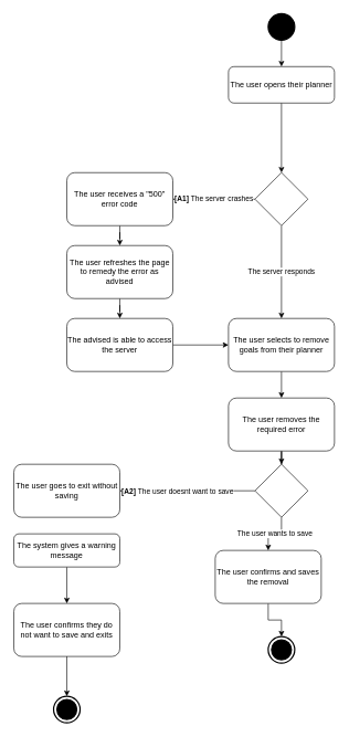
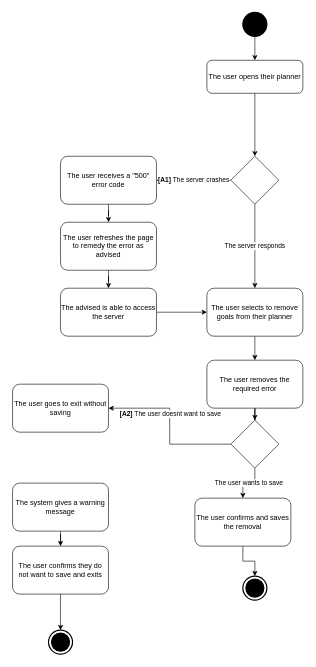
  <mxCell id="0" />
  <mxCell id="1" parent="0" />
- <mxCell id="2" value="The user goes to exit without saving" style="shape=rect;html=1;rounded=1;whiteSpace=wrap;align=center;" parent="1" vertex="1"><mxGeometry x="20" y="700" width="160" height="80" as="geometry" /></mxCell>
+ <mxCell id="2" value="The user goes to exit without saving" style="shape=rect;html=1;rounded=1;whiteSpace=wrap;align=center;" parent="1" vertex="1"><mxGeometry x="20" y="640" width="160" height="80" as="geometry" /></mxCell>
  <mxCell id="3" style="edgeStyle=orthogonalEdgeStyle;rounded=0;orthogonalLoop=1;jettySize=auto;html=1;entryX=0.5;entryY=0;entryDx=0;entryDy=0;" parent="1" source="4" target="6" edge="1"><mxGeometry relative="1" as="geometry" /></mxCell>
  <mxCell id="4" value="The user receives a &quot;500&quot; error code" style="shape=rect;html=1;rounded=1;whiteSpace=wrap;align=center;" parent="1" vertex="1"><mxGeometry x="100" y="260" width="160" height="80" as="geometry" /></mxCell>
  <mxCell id="5" style="edgeStyle=orthogonalEdgeStyle;rounded=0;orthogonalLoop=1;jettySize=auto;html=1;entryX=0.5;entryY=0;entryDx=0;entryDy=0;" parent="1" source="6" target="12" edge="1"><mxGeometry relative="1" as="geometry" /></mxCell>
  <mxCell id="6" value="The user refreshes the page to remedy the error as advised" style="shape=rect;html=1;rounded=1;whiteSpace=wrap;align=center;" parent="1" vertex="1"><mxGeometry x="100" y="370" width="160" height="80" as="geometry" /></mxCell>
  <mxCell id="7" style="edgeStyle=orthogonalEdgeStyle;rounded=0;orthogonalLoop=1;jettySize=auto;html=1;entryX=0.5;entryY=0;entryDx=0;entryDy=0;" parent="1" source="8" target="10" edge="1"><mxGeometry relative="1" as="geometry" /></mxCell>
- <mxCell id="8" value="The system gives a warning message" style="shape=rect;html=1;rounded=1;whiteSpace=wrap;align=center;" parent="1" vertex="1"><mxGeometry x="20" y="805" width="160" height="50" as="geometry" /></mxCell>
+ <mxCell id="8" value="The system gives a warning message" style="shape=rect;html=1;rounded=1;whiteSpace=wrap;align=center;" parent="1" vertex="1"><mxGeometry x="20" y="805" width="160" height="80" as="geometry" /></mxCell>
  <mxCell id="9" style="edgeStyle=orthogonalEdgeStyle;rounded=0;orthogonalLoop=1;jettySize=auto;html=1;entryX=0.5;entryY=0;entryDx=0;entryDy=0;entryPerimeter=0;" parent="1" source="10" target="29" edge="1"><mxGeometry relative="1" as="geometry" /></mxCell>
  <mxCell id="10" value="The user confirms they do not want to save and exits" style="shape=rect;html=1;rounded=1;whiteSpace=wrap;align=center;" parent="1" vertex="1"><mxGeometry x="20" y="910" width="160" height="80" as="geometry" /></mxCell>
  <mxCell id="11" style="edgeStyle=orthogonalEdgeStyle;rounded=0;orthogonalLoop=1;jettySize=auto;html=1;" parent="1" source="12" target="18" edge="1"><mxGeometry relative="1" as="geometry" /></mxCell>
  <mxCell id="12" value="The advised is able to access the server" style="shape=rect;html=1;rounded=1;whiteSpace=wrap;align=center;" parent="1" vertex="1"><mxGeometry x="100" y="480" width="160" height="80" as="geometry" /></mxCell>
  <mxCell id="13" style="edgeStyle=orthogonalEdgeStyle;rounded=0;orthogonalLoop=1;jettySize=auto;html=1;entryX=0.5;entryY=0;entryDx=0;entryDy=0;entryPerimeter=0;" parent="1" source="14" target="28" edge="1"><mxGeometry relative="1" as="geometry" /></mxCell>
  <mxCell id="14" value="The user confirms and saves the removal" style="shape=rect;html=1;rounded=1;whiteSpace=wrap;align=center;" parent="1" vertex="1"><mxGeometry x="324" y="830" width="160" height="80" as="geometry" /></mxCell>
  <mxCell id="15" style="edgeStyle=orthogonalEdgeStyle;rounded=0;orthogonalLoop=1;jettySize=auto;html=1;" parent="1" source="16" target="24" edge="1"><mxGeometry relative="1" as="geometry" /></mxCell>
  <mxCell id="16" value="The user removes the required error" style="shape=rect;html=1;rounded=1;whiteSpace=wrap;align=center;" parent="1" vertex="1"><mxGeometry x="344" y="600" width="160" height="80" as="geometry" /></mxCell>
  <mxCell id="17" style="edgeStyle=orthogonalEdgeStyle;rounded=0;orthogonalLoop=1;jettySize=auto;html=1;entryX=0.5;entryY=0;entryDx=0;entryDy=0;" parent="1" source="18" target="16" edge="1"><mxGeometry relative="1" as="geometry" /></mxCell>
  <mxCell id="18" value="The user selects to remove goals from their planner" style="shape=rect;html=1;rounded=1;whiteSpace=wrap;align=center;" parent="1" vertex="1"><mxGeometry x="344" y="480" width="160" height="80" as="geometry" /></mxCell>
  <mxCell id="19" style="edgeStyle=orthogonalEdgeStyle;rounded=0;orthogonalLoop=1;jettySize=auto;html=1;entryX=0.5;entryY=0;entryDx=0;entryDy=0;" parent="1" source="20" target="27" edge="1"><mxGeometry relative="1" as="geometry" /></mxCell>
  <mxCell id="20" value="The user opens their planner" style="shape=rect;html=1;rounded=1;whiteSpace=wrap;align=center;" parent="1" vertex="1"><mxGeometry x="344" y="100" width="160" height="55" as="geometry" /></mxCell>
  <mxCell id="21" style="edgeStyle=orthogonalEdgeStyle;rounded=0;orthogonalLoop=1;jettySize=auto;html=1;entryX=1;entryY=0.5;entryDx=0;entryDy=0;" parent="1" source="24" target="2" edge="1"><mxGeometry relative="1" as="geometry" /></mxCell>
  <mxCell id="22" value="&lt;b&gt;[A2] &lt;/b&gt;The user doesnt want to save" style="edgeLabel;html=1;align=center;verticalAlign=middle;resizable=0;points=[];" parent="21" vertex="1" connectable="0"><mxGeometry x="0.161" relative="1" as="geometry"><mxPoint as="offset" /></mxGeometry></mxCell>
  <mxCell id="23" value="The user wants to save" style="edgeStyle=orthogonalEdgeStyle;rounded=0;orthogonalLoop=1;jettySize=auto;html=1;entryX=0.5;entryY=0;entryDx=0;entryDy=0;" parent="1" source="24" target="14" edge="1"><mxGeometry relative="1" as="geometry" /></mxCell>
  <mxCell id="24" value="" style="rhombus;whiteSpace=wrap;html=1;" parent="1" vertex="1"><mxGeometry x="384" y="700" width="80" height="80" as="geometry" /></mxCell>
  <mxCell id="25" value="[A1]&lt;span style=&quot;font-weight: normal&quot;&gt;&amp;nbsp;The server crashes&lt;/span&gt;" style="edgeStyle=orthogonalEdgeStyle;rounded=0;orthogonalLoop=1;jettySize=auto;html=1;entryX=1;entryY=0.5;entryDx=0;entryDy=0;fontStyle=1" parent="1" source="27" target="4" edge="1"><mxGeometry relative="1" as="geometry" /></mxCell>
  <mxCell id="26" value="The server responds" style="edgeStyle=orthogonalEdgeStyle;rounded=0;orthogonalLoop=1;jettySize=auto;html=1;entryX=0.5;entryY=0;entryDx=0;entryDy=0;" parent="1" source="27" target="18" edge="1"><mxGeometry relative="1" as="geometry"><mxPoint x="424" y="420" as="targetPoint" /></mxGeometry></mxCell>
  <mxCell id="27" value="" style="rhombus;whiteSpace=wrap;html=1;" parent="1" vertex="1"><mxGeometry x="384" y="260" width="80" height="80" as="geometry" /></mxCell>
  <mxCell id="28" value="" style="html=1;shape=mxgraph.sysml.actFinal;strokeWidth=2;verticalLabelPosition=bottom;verticalAlignment=top;" parent="1" vertex="1"><mxGeometry x="404" y="960" width="40" height="40" as="geometry" /></mxCell>
  <mxCell id="29" value="" style="html=1;shape=mxgraph.sysml.actFinal;strokeWidth=2;verticalLabelPosition=bottom;verticalAlignment=top;" parent="1" vertex="1"><mxGeometry x="80" y="1050" width="40" height="40" as="geometry" /></mxCell>
  <mxCell id="30" style="edgeStyle=orthogonalEdgeStyle;rounded=0;orthogonalLoop=1;jettySize=auto;html=1;entryX=0.5;entryY=0;entryDx=0;entryDy=0;" parent="1" source="31" target="20" edge="1"><mxGeometry relative="1" as="geometry" /></mxCell>
  <mxCell id="31" value="" style="shape=ellipse;html=1;fillColor=#000000;strokeWidth=2;verticalLabelPosition=bottom;verticalAlignment=top;perimeter=ellipsePerimeter;" parent="1" vertex="1"><mxGeometry x="404" y="20" width="40" height="40" as="geometry" /></mxCell>
